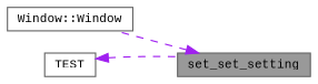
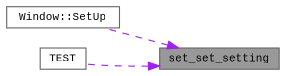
  digraph {
    fontname="Liberation Mono"
    rankdir=RL
    node [color=grey40 fillcolor=white fontname="Liberation Mono" fontsize=10 shape=box style=filled]
    edge [color=purple dir=back fontname="Liberation Mono" fontsize=10 labelfontname=Helvetica labelfontsize=10 style=dashed]
    n1 [color=gray40 fillcolor=grey60 fontcolor=black height=0.2 label=set_set_setting width=0.4]
-   n2 [height=0.2 label="Window::Window" width=0.4]
+   n2 [height=0.2 label="Window::SetUp" width=0.4]
    n3 [height=0.2 label=TEST width=0.4]
    n1 -> n2
-   n3 -> n1
+   n1 -> n3
  }
